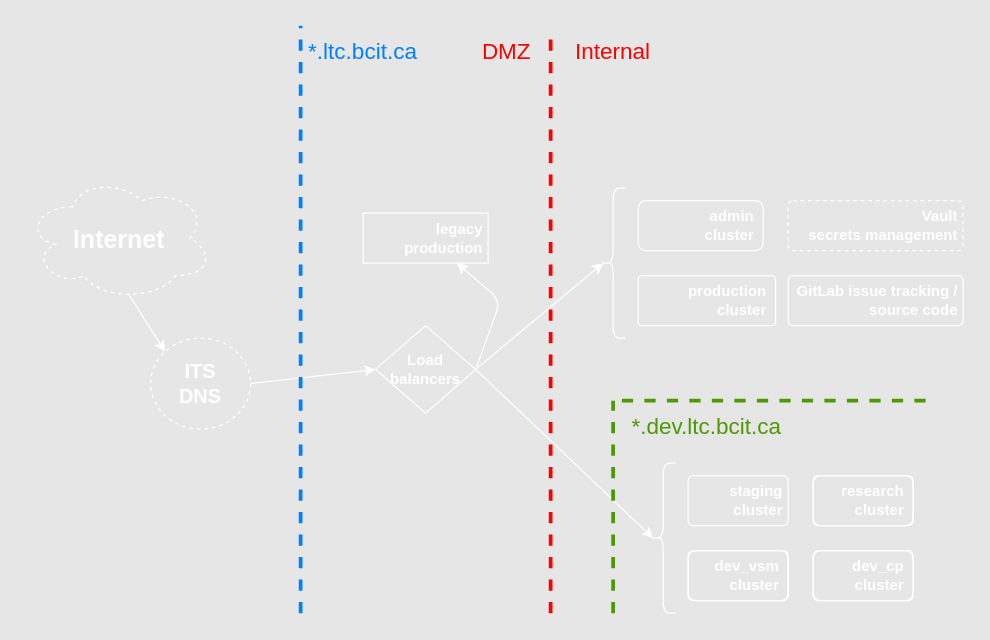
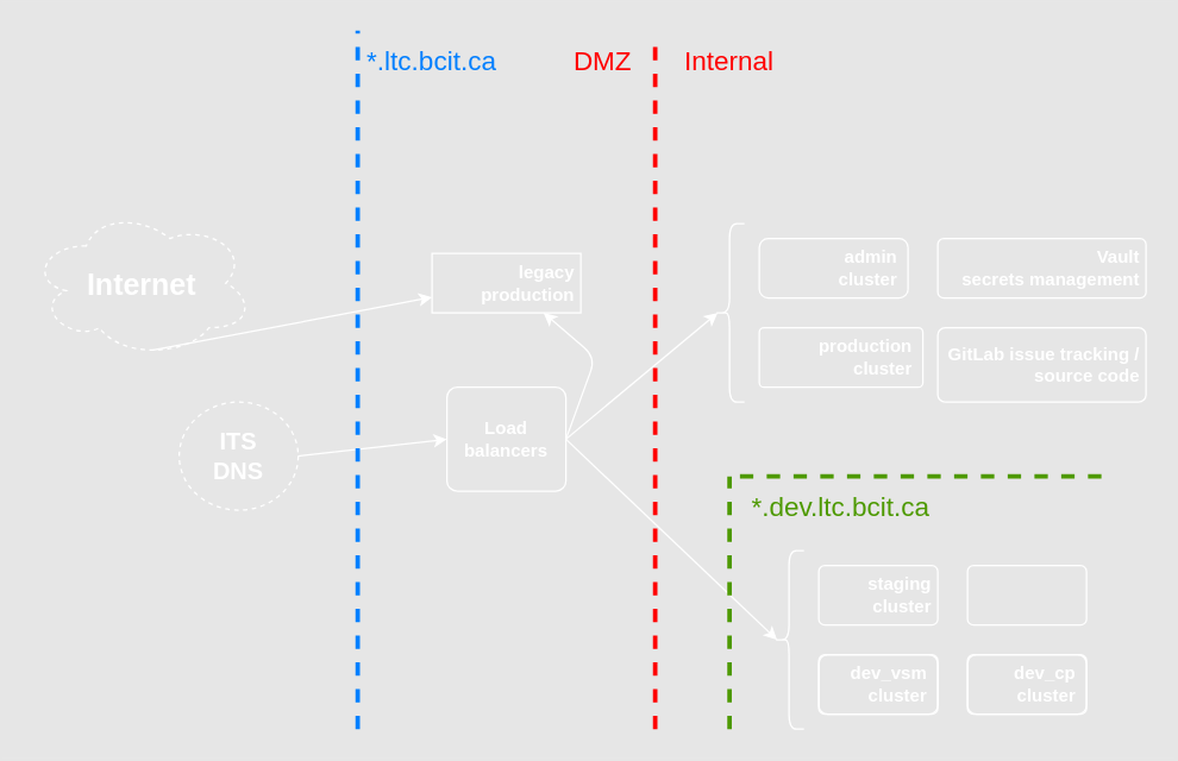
  <mxCell id="0" />
  <mxCell id="1" parent="0" />
  <mxCell id="2" value="&lt;span&gt;production&lt;br&gt;cluster&lt;/span&gt;" style="shape=ext;margin=3;double=0;whiteSpace=wrap;html=1;align=right;fillColor=none;rounded=1;spacingRight=5;arcSize=8;fontStyle=1;fontColor=#FFFFFF;strokeColor=#FFFFFF;" parent="1" vertex="1"><mxGeometry x="510" y="220" width="110" height="40" as="geometry" /></mxCell>
- <mxCell id="3" style="rounded=0;orthogonalLoop=1;jettySize=auto;html=1;exitX=0.55;exitY=0.95;exitDx=0;exitDy=0;exitPerimeter=0;entryX=0;entryY=0;entryDx=0;entryDy=0;fontStyle=1;fontColor=#FFFFFF;strokeColor=#FFFFFF;" parent="1" source="4" target="11" edge="1"><mxGeometry relative="1" as="geometry"><mxPoint x="-791.25" y="275.5" as="targetPoint" /><mxPoint x="-397.25" y="300" as="sourcePoint" /></mxGeometry></mxCell>
+ <mxCell id="3" style="rounded=0;orthogonalLoop=1;jettySize=auto;html=1;exitX=0.55;exitY=0.95;exitDx=0;exitDy=0;exitPerimeter=0;fontStyle=1;fontColor=#FFFFFF;strokeColor=#FFFFFF;" parent="1" source="4" target="29" edge="1"><mxGeometry relative="1" as="geometry"><mxPoint x="-791.25" y="275.5" as="targetPoint" /><mxPoint x="-397.25" y="300" as="sourcePoint" /></mxGeometry></mxCell>
  <mxCell id="4" value="&lt;span&gt;&lt;font style=&quot;font-size: 20px&quot;&gt;Internet&lt;/font&gt;&lt;/span&gt;" style="ellipse;shape=cloud;whiteSpace=wrap;html=1;align=center;dashed=1;fillColor=none;fontStyle=1;fontColor=#FFFFFF;strokeColor=#FFFFFF;" parent="1" vertex="1"><mxGeometry x="20" y="140" width="150" height="100" as="geometry" /></mxCell>
  <mxCell id="5" style="edgeStyle=none;orthogonalLoop=1;jettySize=auto;html=1;entryX=0.1;entryY=0.5;entryDx=0;entryDy=0;fontStyle=1;entryPerimeter=0;exitX=1;exitY=0.5;exitDx=0;exitDy=0;fontColor=#FFFFFF;strokeColor=#FFFFFF;" parent="1" source="6" target="26" edge="1"><mxGeometry relative="1" as="geometry"><mxPoint x="110.5" y="-36" as="targetPoint" /><mxPoint x="410" y="250" as="sourcePoint" /></mxGeometry></mxCell>
- <mxCell id="6" value="Load balancers" style="rhombus;arcSize=10;whiteSpace=wrap;html=1;align=center;fillColor=none;fontStyle=1;spacing=2;fontColor=#FFFFFF;strokeColor=#FFFFFF;" parent="1" vertex="1"><mxGeometry x="300" y="260" width="80" height="70" as="geometry" /></mxCell>
+ <mxCell id="6" value="Load balancers" style="rounded=1;arcSize=10;whiteSpace=wrap;html=1;align=center;fillColor=none;fontStyle=1;spacing=2;fontColor=#FFFFFF;strokeColor=#FFFFFF;" parent="1" vertex="1"><mxGeometry x="300" y="260" width="80" height="70" as="geometry" /></mxCell>
  <mxCell id="7" style="edgeStyle=none;orthogonalLoop=1;jettySize=auto;html=1;exitX=1;exitY=0.5;exitDx=0;exitDy=0;entryX=0.1;entryY=0.5;entryDx=0;entryDy=0;fontStyle=1;entryPerimeter=0;fontColor=#FFFFFF;strokeColor=#FFFFFF;" parent="1" source="6" target="27" edge="1"><mxGeometry relative="1" as="geometry"><mxPoint x="403.5" y="455" as="sourcePoint" /></mxGeometry></mxCell>
- <mxCell id="8" value="GitLab issue tracking / source code" style="rounded=1;arcSize=10;whiteSpace=wrap;html=1;align=right;fillColor=none;fontStyle=1;spacingRight=2;fontColor=#FFFFFF;strokeColor=#FFFFFF;" parent="1" vertex="1"><mxGeometry x="630" y="220" width="140" height="40" as="geometry" /></mxCell>
- <mxCell id="9" value="Vault&lt;br&gt;secrets management" style="rounded=1;arcSize=10;whiteSpace=wrap;html=1;align=right;fontStyle=1;fillColor=none;spacingRight=2;fontColor=#FFFFFF;strokeColor=#FFFFFF;dashed=1;" parent="1" vertex="1"><mxGeometry x="630" y="160" width="140" height="40" as="geometry" /></mxCell>
+ <mxCell id="8" value="GitLab issue tracking / source code" style="rounded=1;arcSize=10;whiteSpace=wrap;html=1;align=right;fillColor=none;fontStyle=1;spacingRight=2;fontColor=#FFFFFF;strokeColor=#FFFFFF;" parent="1" vertex="1"><mxGeometry x="630" y="220" width="140" height="50" as="geometry" /></mxCell>
+ <mxCell id="9" value="Vault&lt;br&gt;secrets management" style="rounded=1;arcSize=10;whiteSpace=wrap;html=1;align=right;fontStyle=1;fillColor=none;spacingRight=2;fontColor=#FFFFFF;strokeColor=#FFFFFF;" parent="1" vertex="1"><mxGeometry x="630" y="160" width="140" height="40" as="geometry" /></mxCell>
  <mxCell id="10" style="edgeStyle=none;orthogonalLoop=1;jettySize=auto;html=1;entryX=0;entryY=0.5;entryDx=0;entryDy=0;exitX=1;exitY=0.5;exitDx=0;exitDy=0;strokeWidth=1;strokeColor=#FFFFFF;fontStyle=1;fontColor=#FFFFFF;" parent="1" source="11" target="6" edge="1"><mxGeometry relative="1" as="geometry"><mxPoint x="-461.25" y="419.13" as="sourcePoint" /><mxPoint x="140" y="498.63" as="targetPoint" /></mxGeometry></mxCell>
  <mxCell id="11" value="&lt;span style=&quot;font-size: 16px&quot;&gt;ITS&lt;br&gt;DNS&lt;/span&gt;" style="ellipse;whiteSpace=wrap;html=1;align=center;dashed=1;rounded=1;fillColor=none;fontStyle=1;fontColor=#FFFFFF;strokeColor=#FFFFFF;" parent="1" vertex="1"><mxGeometry x="120" y="270" width="80" height="72.73" as="geometry" /></mxCell>
  <mxCell id="12" value="&lt;font color=&quot;#ff0000&quot; style=&quot;font-size: 18px&quot;&gt;DMZ&lt;/font&gt;" style="text;html=1;strokeColor=none;fillColor=none;align=center;verticalAlign=middle;whiteSpace=wrap;rounded=0;dashed=1;fontSize=20;labelPosition=center;verticalLabelPosition=middle;fontStyle=0" parent="1" vertex="1"><mxGeometry x="370" y="20" width="70" height="40" as="geometry" /></mxCell>
  <mxCell id="13" value="&lt;font color=&quot;#ff0000&quot; style=&quot;font-size: 18px&quot;&gt;Internal&lt;/font&gt;" style="text;html=1;strokeColor=none;fillColor=none;align=center;verticalAlign=middle;whiteSpace=wrap;rounded=0;dashed=1;fontSize=20;fontStyle=0" parent="1" vertex="1"><mxGeometry x="440" y="20" width="100" height="40" as="geometry" /></mxCell>
  <mxCell id="14" value="" style="endArrow=none;dashed=1;html=1;strokeWidth=3;rounded=1;fontSize=26;fontColor=#FF0000;strokeColor=#FF0000;fontStyle=1;" parent="1" edge="1"><mxGeometry width="50" height="50" relative="1" as="geometry"><mxPoint x="440" y="490" as="sourcePoint" /><mxPoint x="440" y="30" as="targetPoint" /></mxGeometry></mxCell>
  <mxCell id="15" value="" style="group;fontStyle=1;align=right;verticalAlign=middle;strokeColor=#FFFFFF;rounded=1;arcSize=10;spacingRight=2;fontColor=#FFFFFF;" parent="1" vertex="1" connectable="0"><mxGeometry x="650" y="380" width="80" height="40" as="geometry" /></mxCell>
- <mxCell id="16" value="&lt;blockquote style=&quot;margin: 0 0 0 40px ; border: none ; padding: 0px&quot;&gt;&lt;/blockquote&gt;&lt;blockquote style=&quot;margin: 0 0 0 40px ; border: none ; padding: 0px&quot;&gt;&lt;/blockquote&gt;&lt;span&gt;research&lt;/span&gt;&lt;br&gt;&lt;span&gt;cluster&lt;/span&gt;" style="shape=ext;margin=3;double=0;whiteSpace=wrap;html=1;align=right;fillColor=none;rounded=1;perimeterSpacing=0;labelPadding=0;perimeter=rectanglePerimeter;spacingRight=5;fontStyle=1;strokeColor=#FFFFFF;fontColor=#FFFFFF;" parent="15" vertex="1"><mxGeometry width="80" height="40" as="geometry" /></mxCell>
  <mxCell id="17" value="" style="group;fontStyle=1;align=right;verticalAlign=middle;strokeColor=#FFFFFF;rounded=1;arcSize=10;spacingRight=2;fontColor=#FFFFFF;" parent="1" vertex="1" connectable="0"><mxGeometry x="650" y="440" width="80" height="40" as="geometry" /></mxCell>
  <mxCell id="18" value="&lt;span&gt;dev_cp&lt;br&gt;cluster&lt;/span&gt;" style="shape=ext;margin=3;double=0;whiteSpace=wrap;html=1;align=right;fillColor=none;rounded=1;spacingRight=5;fontStyle=1;strokeColor=#FFFFFF;fontColor=#FFFFFF;" parent="17" vertex="1"><mxGeometry width="80.0" height="40" as="geometry" /></mxCell>
  <mxCell id="19" value="" style="group;fontStyle=1;align=right;verticalAlign=middle;strokeColor=#FFFFFF;rounded=1;arcSize=10;spacingRight=2;fontColor=#FFFFFF;" parent="1" vertex="1" connectable="0"><mxGeometry x="550" y="440" width="80" height="40" as="geometry" /></mxCell>
  <mxCell id="20" value="&lt;span&gt;dev_vsm&lt;br&gt;cluster&lt;/span&gt;" style="shape=ext;margin=3;double=0;whiteSpace=wrap;html=1;align=right;fillColor=none;rounded=1;spacingRight=5;fontStyle=1;fontColor=#FFFFFF;strokeColor=#FFFFFF;" parent="19" vertex="1"><mxGeometry width="80" height="40" as="geometry" /></mxCell>
  <mxCell id="21" value="&lt;span&gt;staging&lt;br&gt;cluster&lt;/span&gt;" style="shape=ext;margin=3;double=0;whiteSpace=wrap;html=1;align=right;fillColor=none;rounded=1;strokeColor=#FFFFFF;strokeWidth=1;spacingRight=2;arcSize=10;container=0;fontStyle=1;fontColor=#FFFFFF;" parent="1" vertex="1"><mxGeometry x="550" y="380" width="80" height="40" as="geometry" /></mxCell>
  <mxCell id="22" value="" style="endArrow=none;dashed=1;html=1;strokeWidth=3;rounded=1;fontSize=26;fontColor=#FF0000;strokeColor=#4D9900;fontStyle=1" parent="1" edge="1"><mxGeometry width="50" height="50" relative="1" as="geometry"><mxPoint x="490" y="490" as="sourcePoint" /><mxPoint x="490" y="320" as="targetPoint" /></mxGeometry></mxCell>
  <mxCell id="23" value="&lt;font style=&quot;font-size: 18px&quot; color=&quot;#4d9900&quot;&gt;*.dev.ltc.bcit.ca&lt;/font&gt;" style="text;html=1;strokeColor=none;fillColor=none;align=center;verticalAlign=middle;whiteSpace=wrap;rounded=0;dashed=1;fontSize=20;" parent="1" vertex="1"><mxGeometry x="500" y="320" width="130" height="40" as="geometry" /></mxCell>
  <mxCell id="24" value="" style="endArrow=none;dashed=1;html=1;strokeWidth=3;rounded=1;fontSize=26;fontColor=#FF0000;strokeColor=#4D9900;fontStyle=1" parent="1" edge="1"><mxGeometry width="50" height="50" relative="1" as="geometry"><mxPoint x="740" y="320" as="sourcePoint" /><mxPoint x="490" y="320" as="targetPoint" /></mxGeometry></mxCell>
  <mxCell id="25" value="&lt;font style=&quot;font-size: 18px&quot; color=&quot;#007fff&quot;&gt;*.ltc.bcit.ca&lt;/font&gt;" style="text;html=1;strokeColor=none;fillColor=none;align=center;verticalAlign=middle;whiteSpace=wrap;rounded=0;dashed=1;fontSize=20;" parent="1" vertex="1"><mxGeometry x="240" y="20" width="100" height="40" as="geometry" /></mxCell>
  <mxCell id="26" value="" style="shape=curlyBracket;whiteSpace=wrap;html=1;rounded=1;fontSize=18;fillColor=none;spacing=2;spacingLeft=0;spacingTop=0;fontColor=#FFFFFF;strokeColor=#FFFFFF;" parent="1" vertex="1"><mxGeometry x="480" y="150" width="20" height="120" as="geometry" /></mxCell>
  <mxCell id="27" value="" style="shape=curlyBracket;whiteSpace=wrap;html=1;rounded=1;fontSize=18;fillColor=none;strokeColor=#FFFFFF;" parent="1" vertex="1"><mxGeometry x="520" y="370" width="20" height="120" as="geometry" /></mxCell>
  <mxCell id="28" value="" style="endArrow=none;dashed=1;html=1;strokeWidth=3;rounded=1;fontSize=26;fontColor=#FF0000;strokeColor=#007FFF;fontStyle=1" parent="1" edge="1"><mxGeometry width="50" height="50" relative="1" as="geometry"><mxPoint x="240" y="490" as="sourcePoint" /><mxPoint x="240" y="20" as="targetPoint" /></mxGeometry></mxCell>
  <mxCell id="29" value="legacy production" style="arcSize=10;whiteSpace=wrap;html=1;align=right;fillColor=none;fontStyle=1;spacingRight=2;fontColor=#FFFFFF;strokeColor=#FFFFFF;rounded=0;" parent="1" vertex="1"><mxGeometry x="290" y="170" width="100" height="40" as="geometry" /></mxCell>
  <mxCell id="30" value="&lt;span&gt;admin&lt;br&gt;cluster&lt;/span&gt;" style="shape=ext;margin=3;double=0;whiteSpace=wrap;html=1;align=right;fillColor=none;rounded=1;spacingRight=5;fontStyle=1;fontColor=#FFFFFF;strokeColor=#FFFFFF;" parent="1" vertex="1"><mxGeometry x="510" y="160" width="100" height="40" as="geometry" /></mxCell>
  <mxCell id="31" style="edgeStyle=none;orthogonalLoop=1;jettySize=auto;html=1;entryX=0.75;entryY=1;entryDx=0;entryDy=0;fontStyle=1;exitX=1;exitY=0.5;exitDx=0;exitDy=0;fontColor=#FFFFFF;strokeColor=#FFFFFF;" parent="1" source="6" target="29" edge="1"><mxGeometry relative="1" as="geometry"><mxPoint x="380" y="250" as="sourcePoint" /><mxPoint x="405" y="140" as="targetPoint" /><Array as="points"><mxPoint x="400" y="240" /></Array></mxGeometry></mxCell>
